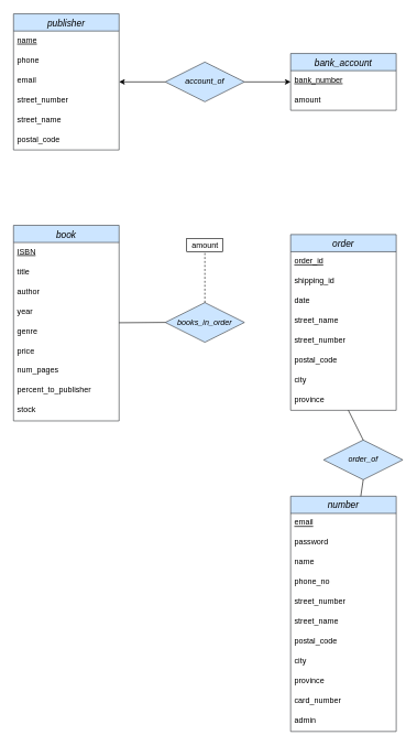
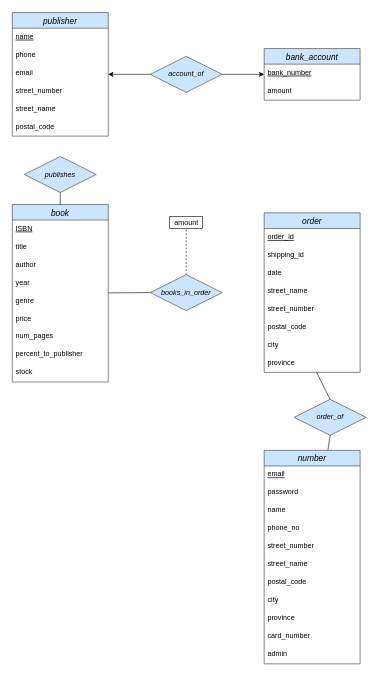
  <mxCell id="0" />
  <mxCell id="1" parent="0" />
  <mxCell id="2" value="book" style="swimlane;fontStyle=2;childLayout=stackLayout;horizontal=1;startSize=26;horizontalStack=0;resizeParent=1;resizeParentMax=0;resizeLast=0;collapsible=1;marginBottom=0;align=center;fontSize=14;fillColor=#cce5ff;strokeColor=#36393d;" parent="1" vertex="1"><mxGeometry x="20" y="340" width="160" height="296" as="geometry" /></mxCell>
  <mxCell id="3" value="ISBN" style="text;strokeColor=none;fillColor=none;spacingLeft=4;spacingRight=4;overflow=hidden;rotatable=0;points=[[0,0.5],[1,0.5]];portConstraint=eastwest;fontSize=12;fontStyle=4" parent="2" vertex="1"><mxGeometry y="26" width="160" height="30" as="geometry" /></mxCell>
  <mxCell id="4" value="title" style="text;strokeColor=none;fillColor=none;spacingLeft=4;spacingRight=4;overflow=hidden;rotatable=0;points=[[0,0.5],[1,0.5]];portConstraint=eastwest;fontSize=12;" parent="2" vertex="1"><mxGeometry y="56" width="160" height="30" as="geometry" /></mxCell>
  <mxCell id="5" value="author" style="text;strokeColor=none;fillColor=none;spacingLeft=4;spacingRight=4;overflow=hidden;rotatable=0;points=[[0,0.5],[1,0.5]];portConstraint=eastwest;fontSize=12;" parent="2" vertex="1"><mxGeometry y="86" width="160" height="30" as="geometry" /></mxCell>
  <mxCell id="6" value="year" style="text;strokeColor=none;fillColor=none;spacingLeft=4;spacingRight=4;overflow=hidden;rotatable=0;points=[[0,0.5],[1,0.5]];portConstraint=eastwest;fontSize=12;" parent="2" vertex="1"><mxGeometry y="116" width="160" height="30" as="geometry" /></mxCell>
  <mxCell id="7" value="genre" style="text;strokeColor=none;fillColor=none;spacingLeft=4;spacingRight=4;overflow=hidden;rotatable=0;points=[[0,0.5],[1,0.5]];portConstraint=eastwest;fontSize=12;" vertex="1" parent="2"><mxGeometry y="146" width="160" height="30" as="geometry" /></mxCell>
  <mxCell id="8" value="price" style="text;strokeColor=none;fillColor=none;spacingLeft=4;spacingRight=4;overflow=hidden;rotatable=0;points=[[0,0.5],[1,0.5]];portConstraint=eastwest;fontSize=12;" parent="2" vertex="1"><mxGeometry y="176" width="160" height="30" as="geometry" /></mxCell>
  <mxCell id="9" value="num_pages" style="text;strokeColor=none;fillColor=none;spacingLeft=4;spacingRight=4;overflow=hidden;rotatable=0;points=[[0,0.5],[1,0.5]];portConstraint=eastwest;fontSize=12;" parent="2" vertex="1"><mxGeometry y="206" width="160" height="30" as="geometry" /></mxCell>
  <mxCell id="10" value="percent_to_publisher" style="text;strokeColor=none;fillColor=none;spacingLeft=4;spacingRight=4;overflow=hidden;rotatable=0;points=[[0,0.5],[1,0.5]];portConstraint=eastwest;fontSize=12;" parent="2" vertex="1"><mxGeometry y="236" width="160" height="30" as="geometry" /></mxCell>
  <mxCell id="11" value="stock" style="text;strokeColor=none;fillColor=none;spacingLeft=4;spacingRight=4;overflow=hidden;rotatable=0;points=[[0,0.5],[1,0.5]];portConstraint=eastwest;fontSize=12;" parent="2" vertex="1"><mxGeometry y="266" width="160" height="30" as="geometry" /></mxCell>
  <mxCell id="12" value="publisher" style="swimlane;fontStyle=2;childLayout=stackLayout;horizontal=1;startSize=26;horizontalStack=0;resizeParent=1;resizeParentMax=0;resizeLast=0;collapsible=1;marginBottom=0;align=center;fontSize=14;fillColor=#cce5ff;strokeColor=#36393d;" parent="1" vertex="1"><mxGeometry x="20" width="160" height="206" as="geometry" y="20" /></mxCell>
  <mxCell id="13" value="name" style="text;strokeColor=none;fillColor=none;spacingLeft=4;spacingRight=4;overflow=hidden;rotatable=0;points=[[0,0.5],[1,0.5]];portConstraint=eastwest;fontSize=12;fontStyle=4" parent="12" vertex="1"><mxGeometry y="26" width="160" height="30" as="geometry" /></mxCell>
  <mxCell id="14" value="phone" style="text;strokeColor=none;fillColor=none;spacingLeft=4;spacingRight=4;overflow=hidden;rotatable=0;points=[[0,0.5],[1,0.5]];portConstraint=eastwest;fontSize=12;" parent="12" vertex="1"><mxGeometry y="56" width="160" height="30" as="geometry" /></mxCell>
  <mxCell id="15" value="email" style="text;strokeColor=none;fillColor=none;spacingLeft=4;spacingRight=4;overflow=hidden;rotatable=0;points=[[0,0.5],[1,0.5]];portConstraint=eastwest;fontSize=12;" parent="12" vertex="1"><mxGeometry y="86" width="160" height="30" as="geometry" /></mxCell>
  <mxCell id="16" value="street_number" style="text;strokeColor=none;fillColor=none;spacingLeft=4;spacingRight=4;overflow=hidden;rotatable=0;points=[[0,0.5],[1,0.5]];portConstraint=eastwest;fontSize=12;" parent="12" vertex="1"><mxGeometry y="116" width="160" height="30" as="geometry" /></mxCell>
  <mxCell id="17" value="street_name" style="text;strokeColor=none;fillColor=none;spacingLeft=4;spacingRight=4;overflow=hidden;rotatable=0;points=[[0,0.5],[1,0.5]];portConstraint=eastwest;fontSize=12;" parent="12" vertex="1"><mxGeometry y="146" width="160" height="30" as="geometry" /></mxCell>
  <mxCell id="18" value="postal_code" style="text;strokeColor=none;fillColor=none;spacingLeft=4;spacingRight=4;overflow=hidden;rotatable=0;points=[[0,0.5],[1,0.5]];portConstraint=eastwest;fontSize=12;" parent="12" vertex="1"><mxGeometry y="176" width="160" height="30" as="geometry" /></mxCell>
  <mxCell id="19" value="bank_account" style="swimlane;fontStyle=2;childLayout=stackLayout;horizontal=1;startSize=26;horizontalStack=0;resizeParent=1;resizeParentMax=0;resizeLast=0;collapsible=1;marginBottom=0;align=center;fontSize=14;fillColor=#cce5ff;strokeColor=#36393d;" parent="1" vertex="1"><mxGeometry x="440" y="80" width="160" height="86" as="geometry" /></mxCell>
  <mxCell id="20" value="bank_number" style="text;strokeColor=none;fillColor=none;spacingLeft=4;spacingRight=4;overflow=hidden;rotatable=0;points=[[0,0.5],[1,0.5]];portConstraint=eastwest;fontSize=12;fontStyle=4" parent="19" vertex="1"><mxGeometry y="26" width="160" height="30" as="geometry" /></mxCell>
  <mxCell id="21" value="amount" style="text;strokeColor=none;fillColor=none;spacingLeft=4;spacingRight=4;overflow=hidden;rotatable=0;points=[[0,0.5],[1,0.5]];portConstraint=eastwest;fontSize=12;" parent="19" vertex="1"><mxGeometry y="56" width="160" height="30" as="geometry" /></mxCell>
  <mxCell id="22" value="order" style="swimlane;fontStyle=2;childLayout=stackLayout;horizontal=1;startSize=26;horizontalStack=0;resizeParent=1;resizeParentMax=0;resizeLast=0;collapsible=1;marginBottom=0;align=center;fontSize=14;fillColor=#cce5ff;strokeColor=#36393d;" parent="1" vertex="1"><mxGeometry x="440" y="354" width="160" height="266" as="geometry" /></mxCell>
  <mxCell id="23" value="order_id" style="text;strokeColor=none;fillColor=none;spacingLeft=4;spacingRight=4;overflow=hidden;rotatable=0;points=[[0,0.5],[1,0.5]];portConstraint=eastwest;fontSize=12;fontStyle=4" parent="22" vertex="1"><mxGeometry y="26" width="160" height="30" as="geometry" /></mxCell>
  <mxCell id="24" value="shipping_id" style="text;strokeColor=none;fillColor=none;spacingLeft=4;spacingRight=4;overflow=hidden;rotatable=0;points=[[0,0.5],[1,0.5]];portConstraint=eastwest;fontSize=12;" parent="22" vertex="1"><mxGeometry y="56" width="160" height="30" as="geometry" /></mxCell>
  <mxCell id="25" value="date" style="text;strokeColor=none;fillColor=none;spacingLeft=4;spacingRight=4;overflow=hidden;rotatable=0;points=[[0,0.5],[1,0.5]];portConstraint=eastwest;fontSize=12;fontColor=#000000;" parent="22" vertex="1"><mxGeometry y="86" width="160" height="30" as="geometry" /></mxCell>
  <mxCell id="26" value="street_name" style="text;strokeColor=none;fillColor=none;spacingLeft=4;spacingRight=4;overflow=hidden;rotatable=0;points=[[0,0.5],[1,0.5]];portConstraint=eastwest;fontSize=12;" parent="22" vertex="1"><mxGeometry y="116" width="160" height="30" as="geometry" /></mxCell>
  <mxCell id="27" value="street_number " style="text;strokeColor=none;fillColor=none;spacingLeft=4;spacingRight=4;overflow=hidden;rotatable=0;points=[[0,0.5],[1,0.5]];portConstraint=eastwest;fontSize=12;" parent="22" vertex="1"><mxGeometry y="146" width="160" height="30" as="geometry" /></mxCell>
  <mxCell id="28" value="postal_code" style="text;strokeColor=none;fillColor=none;spacingLeft=4;spacingRight=4;overflow=hidden;rotatable=0;points=[[0,0.5],[1,0.5]];portConstraint=eastwest;fontSize=12;" parent="22" vertex="1"><mxGeometry y="176" width="160" height="30" as="geometry" /></mxCell>
  <mxCell id="29" value="city" style="text;strokeColor=none;fillColor=none;spacingLeft=4;spacingRight=4;overflow=hidden;rotatable=0;points=[[0,0.5],[1,0.5]];portConstraint=eastwest;fontSize=12;fontColor=#000000;" parent="22" vertex="1"><mxGeometry y="206" width="160" height="30" as="geometry" /></mxCell>
  <mxCell id="30" value="province" style="text;strokeColor=none;fillColor=none;spacingLeft=4;spacingRight=4;overflow=hidden;rotatable=0;points=[[0,0.5],[1,0.5]];portConstraint=eastwest;fontSize=12;fontColor=#000000;" parent="22" vertex="1"><mxGeometry y="236" width="160" height="30" as="geometry" /></mxCell>
  <mxCell id="31" value="number" style="swimlane;fontStyle=2;childLayout=stackLayout;horizontal=1;startSize=26;horizontalStack=0;resizeParent=1;resizeParentMax=0;resizeLast=0;collapsible=1;marginBottom=0;align=center;fontSize=14;fillColor=#cce5ff;strokeColor=#36393d;" parent="1" vertex="1"><mxGeometry x="440" y="750" width="160" height="356" as="geometry" /></mxCell>
  <mxCell id="32" value="email" style="text;strokeColor=none;fillColor=none;spacingLeft=4;spacingRight=4;overflow=hidden;rotatable=0;points=[[0,0.5],[1,0.5]];portConstraint=eastwest;fontSize=12;fontStyle=4" parent="31" vertex="1"><mxGeometry y="26" width="160" height="30" as="geometry" /></mxCell>
  <mxCell id="33" value="password" style="text;strokeColor=none;fillColor=none;spacingLeft=4;spacingRight=4;overflow=hidden;rotatable=0;points=[[0,0.5],[1,0.5]];portConstraint=eastwest;fontSize=12;" parent="31" vertex="1"><mxGeometry y="56" width="160" height="30" as="geometry" /></mxCell>
  <mxCell id="34" value="name" style="text;strokeColor=none;fillColor=none;spacingLeft=4;spacingRight=4;overflow=hidden;rotatable=0;points=[[0,0.5],[1,0.5]];portConstraint=eastwest;fontSize=12;" parent="31" vertex="1"><mxGeometry y="86" width="160" height="30" as="geometry" /></mxCell>
  <mxCell id="35" value="phone_no" style="text;strokeColor=none;fillColor=none;spacingLeft=4;spacingRight=4;overflow=hidden;rotatable=0;points=[[0,0.5],[1,0.5]];portConstraint=eastwest;fontSize=12;" parent="31" vertex="1"><mxGeometry y="116" width="160" height="30" as="geometry" /></mxCell>
  <mxCell id="36" value="street_number " style="text;strokeColor=none;fillColor=none;spacingLeft=4;spacingRight=4;overflow=hidden;rotatable=0;points=[[0,0.5],[1,0.5]];portConstraint=eastwest;fontSize=12;" parent="31" vertex="1"><mxGeometry y="146" width="160" height="30" as="geometry" /></mxCell>
  <mxCell id="37" value="street_name" style="text;strokeColor=none;fillColor=none;spacingLeft=4;spacingRight=4;overflow=hidden;rotatable=0;points=[[0,0.5],[1,0.5]];portConstraint=eastwest;fontSize=12;" parent="31" vertex="1"><mxGeometry y="176" width="160" height="30" as="geometry" /></mxCell>
  <mxCell id="38" value="postal_code" style="text;strokeColor=none;fillColor=none;spacingLeft=4;spacingRight=4;overflow=hidden;rotatable=0;points=[[0,0.5],[1,0.5]];portConstraint=eastwest;fontSize=12;" parent="31" vertex="1"><mxGeometry y="206" width="160" height="30" as="geometry" /></mxCell>
  <mxCell id="39" value="city" style="text;strokeColor=none;fillColor=none;spacingLeft=4;spacingRight=4;overflow=hidden;rotatable=0;points=[[0,0.5],[1,0.5]];portConstraint=eastwest;fontSize=12;fontColor=#000000;" parent="31" vertex="1"><mxGeometry y="236" width="160" height="30" as="geometry" /></mxCell>
  <mxCell id="40" value="province" style="text;strokeColor=none;fillColor=none;spacingLeft=4;spacingRight=4;overflow=hidden;rotatable=0;points=[[0,0.5],[1,0.5]];portConstraint=eastwest;fontSize=12;fontColor=#000000;" parent="31" vertex="1"><mxGeometry y="266" width="160" height="30" as="geometry" /></mxCell>
  <mxCell id="41" value="card_number" style="text;strokeColor=none;fillColor=none;spacingLeft=4;spacingRight=4;overflow=hidden;rotatable=0;points=[[0,0.5],[1,0.5]];portConstraint=eastwest;fontSize=12;fontColor=#000000;" parent="31" vertex="1"><mxGeometry y="296" width="160" height="30" as="geometry" /></mxCell>
  <mxCell id="42" value="admin" style="text;strokeColor=none;fillColor=none;spacingLeft=4;spacingRight=4;overflow=hidden;rotatable=0;points=[[0,0.5],[1,0.5]];portConstraint=eastwest;fontSize=12;fontColor=#000000;" parent="31" vertex="1"><mxGeometry y="326" width="160" height="30" as="geometry" /></mxCell>
  <mxCell id="43" value="&lt;i&gt;books_in_order&lt;/i&gt;" style="shape=rhombus;perimeter=rhombusPerimeter;whiteSpace=wrap;html=1;align=center;fillColor=#cce5ff;strokeColor=#36393d;" parent="1" vertex="1"><mxGeometry x="250" y="457" width="120" height="60" as="geometry" /></mxCell>
+ <mxCell id="44" value="&lt;i&gt;publishes&lt;/i&gt;" style="shape=rhombus;perimeter=rhombusPerimeter;whiteSpace=wrap;html=1;align=center;fillColor=#cce5ff;strokeColor=#36393d;" parent="1" vertex="1"><mxGeometry x="40" y="260" width="120" height="60" as="geometry" /></mxCell>
  <mxCell id="45" value="&lt;i&gt;account_of&lt;/i&gt;" style="shape=rhombus;perimeter=rhombusPerimeter;whiteSpace=wrap;html=1;align=center;fillColor=#cce5ff;strokeColor=#36393d;" parent="1" vertex="1"><mxGeometry x="250" y="93" width="120" height="60" as="geometry" /></mxCell>
  <mxCell id="46" value="&lt;i&gt;order_of&lt;/i&gt;" style="shape=rhombus;perimeter=rhombusPerimeter;whiteSpace=wrap;html=1;align=center;fillColor=#cce5ff;strokeColor=#36393d;" parent="1" vertex="1"><mxGeometry x="490" y="665" width="120" height="60" as="geometry" /></mxCell>
  <mxCell id="47" value="amount" style="whiteSpace=wrap;html=1;align=center;" parent="1" vertex="1"><mxGeometry x="282.5" y="360" width="55" height="20" as="geometry" /></mxCell>
+ <mxCell id="48" value="" style="endArrow=none;html=1;rounded=0;exitX=0.5;exitY=0;exitDx=0;exitDy=0;entryX=0.5;entryY=1;entryDx=0;entryDy=0;" parent="1" source="2" target="44" edge="1"><mxGeometry width="50" height="50" relative="1" as="geometry"><mxPoint x="120" y="410" as="sourcePoint" /><mxPoint x="170" y="360" as="targetPoint" /></mxGeometry></mxCell>
  <mxCell id="49" value="" style="endArrow=classic;html=1;rounded=0;exitX=0;exitY=0.5;exitDx=0;exitDy=0;" parent="1" source="45" target="12" edge="1"><mxGeometry width="50" height="50" relative="1" as="geometry"><mxPoint x="210" y="250" as="sourcePoint" /><mxPoint x="180" y="138" as="targetPoint" /></mxGeometry></mxCell>
  <mxCell id="50" value="" style="endArrow=classic;html=1;rounded=0;exitX=1;exitY=0.5;exitDx=0;exitDy=0;" parent="1" source="45" target="19" edge="1"><mxGeometry width="50" height="50" relative="1" as="geometry"><mxPoint x="260" y="340" as="sourcePoint" /><mxPoint x="310" y="290" as="targetPoint" /></mxGeometry></mxCell>
  <mxCell id="51" value="" style="endArrow=none;html=1;rounded=0;exitX=0;exitY=0.5;exitDx=0;exitDy=0;" parent="1" source="43" target="2" edge="1"><mxGeometry width="50" height="50" relative="1" as="geometry"><mxPoint x="310" y="550" as="sourcePoint" /><mxPoint x="210" y="510" as="targetPoint" /></mxGeometry></mxCell>
  <mxCell id="52" value="" style="endArrow=none;html=1;rounded=0;exitX=0.5;exitY=0;exitDx=0;exitDy=0;" parent="1" source="46" target="30" edge="1"><mxGeometry width="50" height="50" relative="1" as="geometry"><mxPoint x="490" y="630" as="sourcePoint" /><mxPoint x="540" y="590" as="targetPoint" /></mxGeometry></mxCell>
  <mxCell id="53" value="" style="endArrow=none;html=1;rounded=0;entryX=0.5;entryY=1;entryDx=0;entryDy=0;" parent="1" source="31" target="46" edge="1"><mxGeometry width="50" height="50" relative="1" as="geometry"><mxPoint x="490" y="760" as="sourcePoint" /><mxPoint x="540" y="710" as="targetPoint" /></mxGeometry></mxCell>
  <mxCell id="54" value="" style="endArrow=none;dashed=1;html=1;rounded=0;entryX=0.5;entryY=1;entryDx=0;entryDy=0;exitX=0.5;exitY=0;exitDx=0;exitDy=0;" parent="1" source="43" target="47" edge="1"><mxGeometry width="50" height="50" relative="1" as="geometry"><mxPoint x="310" y="550" as="sourcePoint" /><mxPoint x="360" y="500" as="targetPoint" /></mxGeometry></mxCell>
